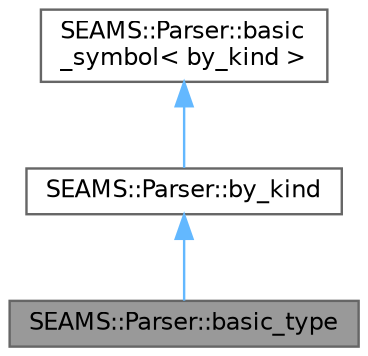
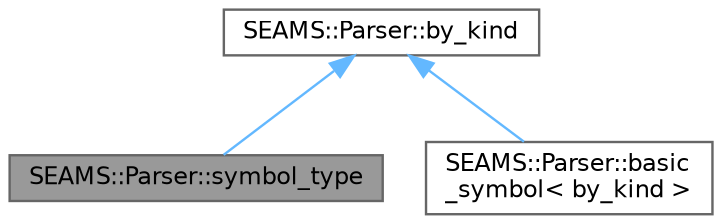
  digraph {
    node [color=gray40 fillcolor=white fontname=Helvetica fontsize=10 shape=box style=filled]
    edge [color=steelblue1 dir=back fontname=Helvetica fontsize=10 labelfontname=Helvetica labelfontsize=10 style=solid]
-   n1 [fillcolor=grey60 fontcolor=black height=0.2 label="SEAMS::Parser::basic_type" width=0.4]
+   n1 [fillcolor=grey60 fontcolor=black height=0.2 label="SEAMS::Parser::symbol_type" width=0.4]
    n2 [height=0.2 label="SEAMS::Parser::basic\l_symbol\< by_kind \>" width=0.4]
    n3 [height=0.2 label="SEAMS::Parser::by_kind" width=0.4]
    n3 -> n1
-   n2 -> n3
+   n3 -> n2
  }
